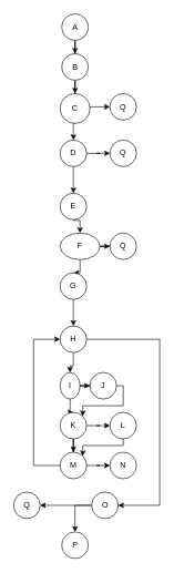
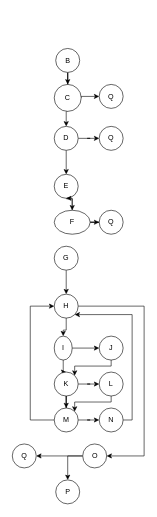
  <mxCell id="0" />
  <mxCell id="1" parent="0" />
  <mxCell id="2" style="edgeStyle=orthogonalEdgeStyle;rounded=0;orthogonalLoop=1;jettySize=auto;html=1;entryX=0;entryY=0.5;entryDx=0;entryDy=0;exitX=1;exitY=0.5;exitDx=0;exitDy=0;" parent="1" source="4" target="8" edge="1"><mxGeometry relative="1" as="geometry"><mxPoint x="130" y="160" as="sourcePoint" /><Array as="points"><mxPoint x="135" y="160" /></Array></mxGeometry></mxCell>
  <mxCell id="3" style="edgeStyle=orthogonalEdgeStyle;rounded=0;orthogonalLoop=1;jettySize=auto;html=1;entryX=0.5;entryY=0;entryDx=0;entryDy=0;exitX=0.5;exitY=1;exitDx=0;exitDy=0;" parent="1" source="4" target="7" edge="1"><mxGeometry relative="1" as="geometry"><mxPoint x="112.5" y="185" as="sourcePoint" /></mxGeometry></mxCell>
  <mxCell id="4" value="C" style="ellipse;whiteSpace=wrap;html=1;aspect=fixed;" parent="1" vertex="1"><mxGeometry x="90" y="140" width="45" height="45" as="geometry" /></mxCell>
  <mxCell id="5" style="edgeStyle=orthogonalEdgeStyle;rounded=0;orthogonalLoop=1;jettySize=auto;html=1;entryX=0.5;entryY=0;entryDx=0;entryDy=0;" parent="1" source="7" target="10" edge="1"><mxGeometry relative="1" as="geometry" /></mxCell>
  <mxCell id="6" style="edgeStyle=orthogonalEdgeStyle;rounded=0;orthogonalLoop=1;jettySize=auto;html=1;entryX=0;entryY=0.5;entryDx=0;entryDy=0;" parent="1" source="7" target="16" edge="1"><mxGeometry relative="1" as="geometry" /></mxCell>
  <mxCell id="7" value="D" style="ellipse;whiteSpace=wrap;html=1;aspect=fixed;" parent="1" vertex="1"><mxGeometry x="90" y="210" width="40" height="40" as="geometry" /></mxCell>
  <mxCell id="8" value="Q" style="ellipse;whiteSpace=wrap;html=1;aspect=fixed;" parent="1" vertex="1"><mxGeometry x="165" y="140" width="40" height="40" as="geometry" /></mxCell>
  <mxCell id="9" style="edgeStyle=orthogonalEdgeStyle;rounded=0;orthogonalLoop=1;jettySize=auto;html=1;entryX=0.5;entryY=0;entryDx=0;entryDy=0;" parent="1" target="13" edge="1"><mxGeometry relative="1" as="geometry"><mxPoint x="110" y="310" as="sourcePoint" /></mxGeometry></mxCell>
  <mxCell id="10" value="E" style="ellipse;whiteSpace=wrap;html=1;aspect=fixed;" parent="1" vertex="1"><mxGeometry x="90" y="290" width="40" height="40" as="geometry" /></mxCell>
- <mxCell id="11" style="edgeStyle=orthogonalEdgeStyle;rounded=0;orthogonalLoop=1;jettySize=auto;html=1;entryX=0.5;entryY=0;entryDx=0;entryDy=0;" parent="1" source="13" target="15" edge="1"><mxGeometry relative="1" as="geometry" /></mxCell>
+ <mxCell id="11" style="edgeStyle=orthogonalEdgeStyle;rounded=0;orthogonalLoop=1;jettySize=auto;html=1;" parent="1" source="13" target="10" edge="1"><mxGeometry relative="1" as="geometry" /></mxCell>
  <mxCell id="12" style="edgeStyle=orthogonalEdgeStyle;rounded=0;orthogonalLoop=1;jettySize=auto;html=1;entryX=0;entryY=0.5;entryDx=0;entryDy=0;" parent="1" source="13" target="17" edge="1"><mxGeometry relative="1" as="geometry" /></mxCell>
  <mxCell id="13" value="F" style="ellipse;whiteSpace=wrap;html=1;aspect=fixed;" parent="1" vertex="1"><mxGeometry x="90" y="350" width="60" height="40" as="geometry" /></mxCell>
  <mxCell id="14" style="edgeStyle=orthogonalEdgeStyle;rounded=0;orthogonalLoop=1;jettySize=auto;html=1;entryX=0.5;entryY=0;entryDx=0;entryDy=0;" parent="1" source="15" target="20" edge="1"><mxGeometry relative="1" as="geometry" /></mxCell>
  <mxCell id="15" value="G" style="ellipse;whiteSpace=wrap;html=1;aspect=fixed;" parent="1" vertex="1"><mxGeometry x="90" y="410" width="40" height="40" as="geometry" /></mxCell>
  <mxCell id="16" value="Q" style="ellipse;whiteSpace=wrap;html=1;aspect=fixed;" parent="1" vertex="1"><mxGeometry x="165" y="210" width="40" height="40" as="geometry" /></mxCell>
  <mxCell id="17" value="Q" style="ellipse;whiteSpace=wrap;html=1;aspect=fixed;" parent="1" vertex="1"><mxGeometry x="165" y="350" width="40" height="40" as="geometry" /></mxCell>
  <mxCell id="18" style="edgeStyle=orthogonalEdgeStyle;rounded=0;orthogonalLoop=1;jettySize=auto;html=1;entryX=0.5;entryY=0;entryDx=0;entryDy=0;" parent="1" source="20" target="23" edge="1"><mxGeometry relative="1" as="geometry" /></mxCell>
  <mxCell id="19" style="edgeStyle=orthogonalEdgeStyle;rounded=0;orthogonalLoop=1;jettySize=auto;html=1;entryX=1;entryY=0.5;entryDx=0;entryDy=0;" parent="1" source="20" target="42" edge="1"><mxGeometry relative="1" as="geometry"><mxPoint x="270" y="510" as="targetPoint" /><Array as="points"><mxPoint x="240" y="510" /><mxPoint x="240" y="760" /></Array></mxGeometry></mxCell>
  <mxCell id="20" value="H" style="ellipse;whiteSpace=wrap;html=1;aspect=fixed;" parent="1" vertex="1"><mxGeometry x="90" y="490" width="40" height="40" as="geometry" /></mxCell>
  <mxCell id="21" style="edgeStyle=orthogonalEdgeStyle;rounded=0;orthogonalLoop=1;jettySize=auto;html=1;entryX=0;entryY=0.5;entryDx=0;entryDy=0;" parent="1" source="23" target="25" edge="1"><mxGeometry relative="1" as="geometry" /></mxCell>
  <mxCell id="22" style="edgeStyle=orthogonalEdgeStyle;rounded=0;orthogonalLoop=1;jettySize=auto;html=1;entryX=0.5;entryY=0;entryDx=0;entryDy=0;" parent="1" source="23" target="32" edge="1"><mxGeometry relative="1" as="geometry"><mxPoint x="110" y="640" as="targetPoint" /></mxGeometry></mxCell>
  <mxCell id="23" value="I" style="ellipse;whiteSpace=wrap;html=1;aspect=fixed;" parent="1" vertex="1"><mxGeometry x="90" y="560" width="30" height="40" as="geometry" /></mxCell>
  <mxCell id="24" style="edgeStyle=orthogonalEdgeStyle;rounded=0;orthogonalLoop=1;jettySize=auto;html=1;entryX=1;entryY=0;entryDx=0;entryDy=0;" parent="1" source="25" target="32" edge="1"><mxGeometry relative="1" as="geometry"><Array as="points"><mxPoint x="185" y="610" /><mxPoint x="124" y="610" /></Array></mxGeometry></mxCell>
- <mxCell id="25" value="J" style="ellipse;whiteSpace=wrap;html=1;aspect=fixed;" parent="1" vertex="1"><mxGeometry x="135" y="560" width="40" height="40" as="geometry" /></mxCell>
+ <mxCell id="25" value="J" style="ellipse;whiteSpace=wrap;html=1;aspect=fixed;" parent="1" vertex="1"><mxGeometry x="165" y="560" width="40" height="40" as="geometry" /></mxCell>
  <mxCell id="26" style="edgeStyle=orthogonalEdgeStyle;rounded=0;orthogonalLoop=1;jettySize=auto;html=1;entryX=0.5;entryY=0;entryDx=0;entryDy=0;" parent="1" source="27" target="4" edge="1"><mxGeometry relative="1" as="geometry" /></mxCell>
  <mxCell id="27" value="B" style="ellipse;whiteSpace=wrap;html=1;aspect=fixed;" parent="1" vertex="1"><mxGeometry x="92.5" y="80" width="40" height="40" as="geometry" /></mxCell>
- <mxCell id="28" style="edgeStyle=orthogonalEdgeStyle;rounded=0;orthogonalLoop=1;jettySize=auto;html=1;entryX=0.5;entryY=0;entryDx=0;entryDy=0;" parent="1" source="29" target="27" edge="1"><mxGeometry relative="1" as="geometry" /></mxCell>
- <mxCell id="29" value="A" style="ellipse;whiteSpace=wrap;html=1;aspect=fixed;" parent="1" vertex="1"><mxGeometry x="92.5" y="20" width="40" height="40" as="geometry" /></mxCell>
  <mxCell id="30" style="edgeStyle=orthogonalEdgeStyle;rounded=0;orthogonalLoop=1;jettySize=auto;html=1;entryX=0;entryY=0.5;entryDx=0;entryDy=0;" parent="1" source="32" target="34" edge="1"><mxGeometry relative="1" as="geometry" /></mxCell>
  <mxCell id="31" style="edgeStyle=orthogonalEdgeStyle;rounded=0;orthogonalLoop=1;jettySize=auto;html=1;entryX=0.5;entryY=0;entryDx=0;entryDy=0;" parent="1" source="32" target="37" edge="1"><mxGeometry relative="1" as="geometry" /></mxCell>
  <mxCell id="32" value="K" style="ellipse;whiteSpace=wrap;html=1;aspect=fixed;" parent="1" vertex="1"><mxGeometry x="90" y="620" width="40" height="40" as="geometry" /></mxCell>
  <mxCell id="33" style="edgeStyle=orthogonalEdgeStyle;rounded=0;orthogonalLoop=1;jettySize=auto;html=1;entryX=1;entryY=0;entryDx=0;entryDy=0;" parent="1" source="34" target="37" edge="1"><mxGeometry relative="1" as="geometry"><Array as="points"><mxPoint x="185" y="670" /><mxPoint x="124" y="670" /></Array></mxGeometry></mxCell>
  <mxCell id="34" value="L" style="ellipse;whiteSpace=wrap;html=1;aspect=fixed;" parent="1" vertex="1"><mxGeometry x="165" y="620" width="40" height="40" as="geometry" /></mxCell>
  <mxCell id="35" style="edgeStyle=orthogonalEdgeStyle;rounded=0;orthogonalLoop=1;jettySize=auto;html=1;entryX=0;entryY=0.5;entryDx=0;entryDy=0;" parent="1" source="37" target="39" edge="1"><mxGeometry relative="1" as="geometry" /></mxCell>
  <mxCell id="36" style="edgeStyle=orthogonalEdgeStyle;rounded=0;orthogonalLoop=1;jettySize=auto;html=1;entryX=0;entryY=0.5;entryDx=0;entryDy=0;exitX=0;exitY=0.5;exitDx=0;exitDy=0;" parent="1" source="37" target="20" edge="1"><mxGeometry relative="1" as="geometry"><mxPoint x="60" y="570" as="targetPoint" /><Array as="points"><mxPoint x="50" y="700" /><mxPoint x="50" y="510" /></Array></mxGeometry></mxCell>
  <mxCell id="37" value="M" style="ellipse;whiteSpace=wrap;html=1;aspect=fixed;" parent="1" vertex="1"><mxGeometry x="90" y="680" width="40" height="40" as="geometry" /></mxCell>
+ <mxCell id="38" style="edgeStyle=orthogonalEdgeStyle;rounded=0;orthogonalLoop=1;jettySize=auto;html=1;entryX=1;entryY=1;entryDx=0;entryDy=0;" edge="1" parent="1" source="39" target="20"><mxGeometry relative="1" as="geometry"><Array as="points"><mxPoint x="220" y="700" /><mxPoint x="220" y="524" /></Array></mxGeometry></mxCell>
  <mxCell id="39" value="N" style="ellipse;whiteSpace=wrap;html=1;aspect=fixed;" parent="1" vertex="1"><mxGeometry x="165" y="680" width="40" height="40" as="geometry" /></mxCell>
  <mxCell id="40" style="edgeStyle=orthogonalEdgeStyle;rounded=0;orthogonalLoop=1;jettySize=auto;html=1;entryX=0.5;entryY=0;entryDx=0;entryDy=0;" parent="1" source="42" target="44" edge="1"><mxGeometry relative="1" as="geometry" /></mxCell>
  <mxCell id="41" value="" style="edgeStyle=orthogonalEdgeStyle;rounded=0;orthogonalLoop=1;jettySize=auto;html=1;entryX=1;entryY=0.5;entryDx=0;entryDy=0;" edge="1" parent="1" source="42" target="43"><mxGeometry relative="1" as="geometry"><mxPoint x="60" y="760" as="targetPoint" /><Array as="points" /></mxGeometry></mxCell>
  <mxCell id="42" value="O" style="ellipse;whiteSpace=wrap;html=1;aspect=fixed;" parent="1" vertex="1"><mxGeometry x="137.5" y="740" width="40" height="40" as="geometry" /></mxCell>
  <mxCell id="43" value="Q" style="ellipse;whiteSpace=wrap;html=1;aspect=fixed;" vertex="1" parent="1"><mxGeometry x="20" y="740" width="40" height="40" as="geometry" /></mxCell>
  <mxCell id="44" value="P" style="ellipse;whiteSpace=wrap;html=1;aspect=fixed;" parent="1" vertex="1"><mxGeometry x="92.5" y="800" width="40" height="40" as="geometry" /></mxCell>
